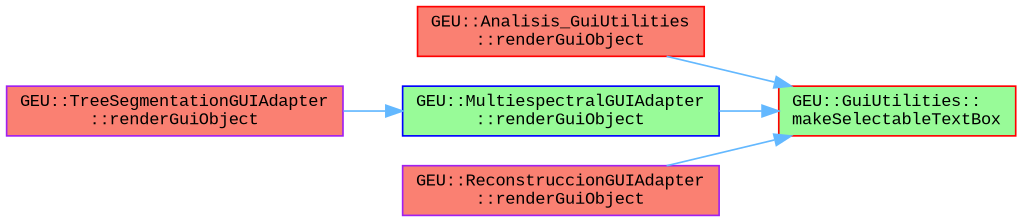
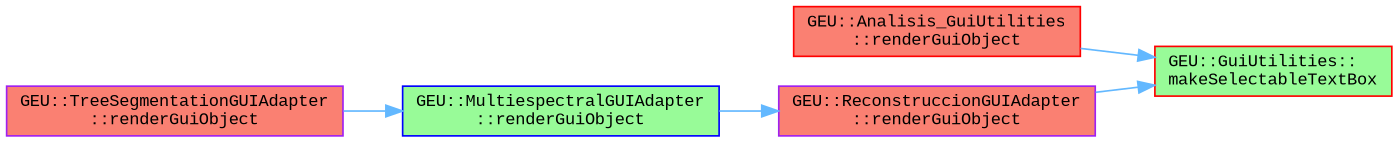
  digraph {
    fontname="Liberation Mono"
    rankdir=RL
    node [color=red fillcolor=salmon fontname="Liberation Mono" fontsize=10 shape=box style=filled]
    edge [color=steelblue1 dir=back fontname="Liberation Mono" fontsize=10 labelfontname=Helvetica labelfontsize=10 style=solid]
    n1 [fillcolor=palegreen fontcolor=black height=0.2 label="GEU::GuiUtilities::\lmakeSelectableTextBox" width=0.4]
    n2 [height=0.2 label="GEU::Analisis_GuiUtilities\l::renderGuiObject" width=0.4]
    n3 [color=blue fillcolor=palegreen height=0.2 label="GEU::MultiespectralGUIAdapter\l::renderGuiObject" width=0.4]
    n4 [color=purple height=0.2 label="GEU::ReconstruccionGUIAdapter\l::renderGuiObject" width=0.4]
    n5 [color=purple height=0.2 label="GEU::TreeSegmentationGUIAdapter\l::renderGuiObject" width=0.4]
    n1 -> n2
-   n1 -> n3
+   n4 -> n3
    n1 -> n4
    n3 -> n5
  }
